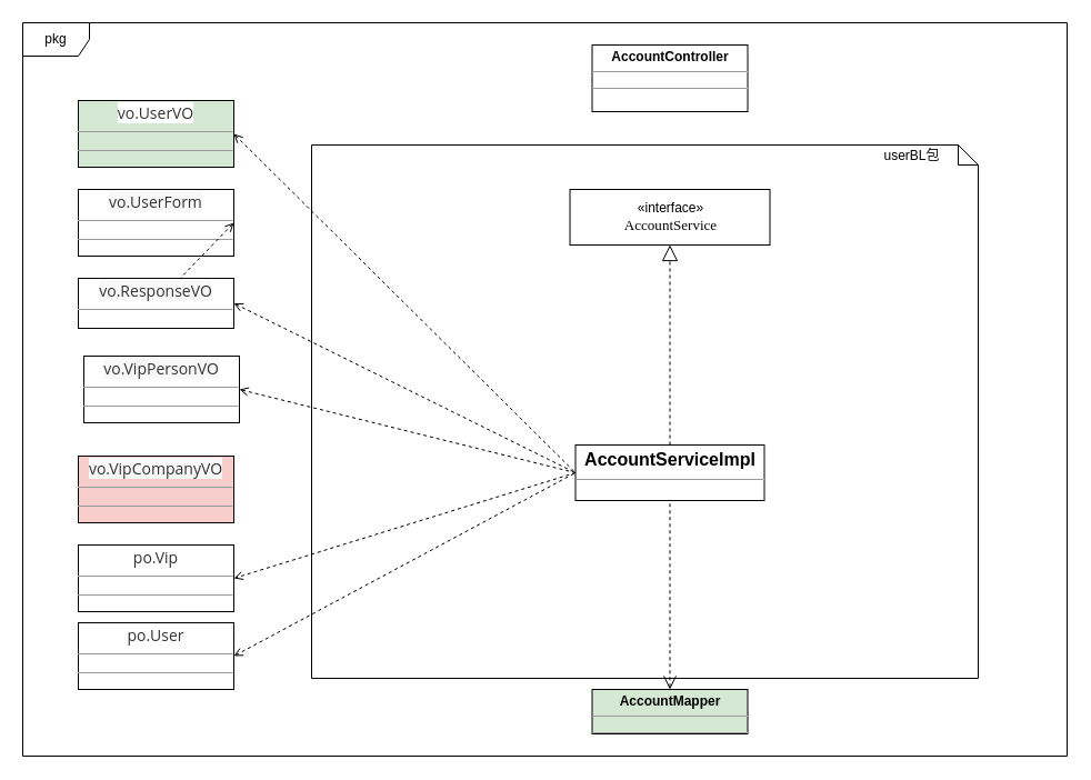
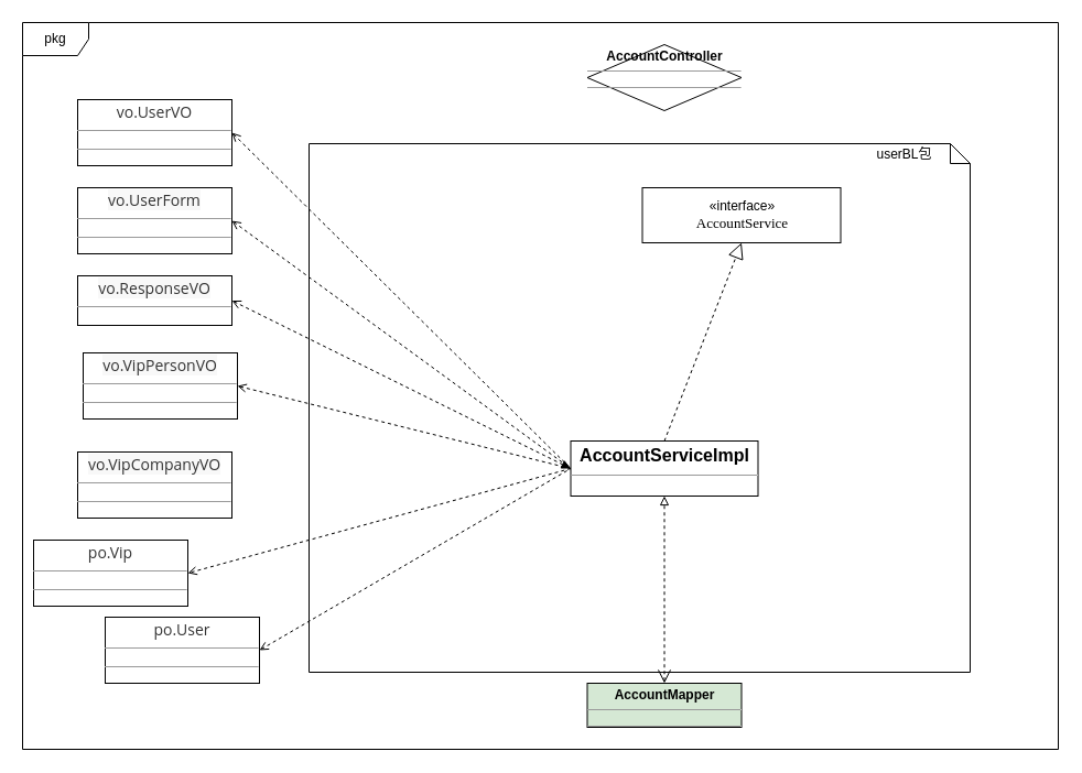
  <mxCell id="0" />
  <mxCell id="1" parent="0" />
  <mxCell id="2" value="pkg" style="shape=umlFrame;whiteSpace=wrap;html=1;" vertex="1" parent="1"><mxGeometry x="20" y="20" width="940" height="660" as="geometry" /></mxCell>
  <mxCell id="3" value="" style="shape=note;whiteSpace=wrap;html=1;size=18;verticalAlign=top;align=left;spacingTop=-6;fontColor=none;" vertex="1" parent="1"><mxGeometry x="280" y="130" width="600" height="480" as="geometry" /></mxCell>
- <mxCell id="4" value="&lt;p style=&quot;margin: 0px ; margin-top: 4px ; text-align: center&quot;&gt;&lt;b&gt;AccountController&lt;/b&gt;&lt;/p&gt;&lt;hr size=&quot;1&quot;&gt;&lt;div style=&quot;height: 2px&quot;&gt;&lt;/div&gt;&lt;hr size=&quot;1&quot;&gt;&lt;div style=&quot;height: 2px&quot;&gt;&lt;/div&gt;" style="verticalAlign=top;align=left;overflow=fill;fontSize=12;fontFamily=Helvetica;html=1;" vertex="1" parent="1"><mxGeometry x="532.5" y="40" width="140" height="60" as="geometry" /></mxCell>
- <mxCell id="5" value="«interface»&lt;br&gt;&lt;font face=&quot;consolas&quot;&gt;&lt;span style=&quot;font-size: 13.067px ; background-color: rgb(255 , 255 , 255)&quot;&gt;AccountService&lt;/span&gt;&lt;/font&gt;" style="html=1;fontColor=none;" vertex="1" parent="1"><mxGeometry x="512.5" y="170" width="180" height="50" as="geometry" /></mxCell>
+ <mxCell id="4" value="&lt;p style=&quot;margin: 0px ; margin-top: 4px ; text-align: center&quot;&gt;&lt;b&gt;AccountController&lt;/b&gt;&lt;/p&gt;&lt;hr size=&quot;1&quot;&gt;&lt;div style=&quot;height: 2px&quot;&gt;&lt;/div&gt;&lt;hr size=&quot;1&quot;&gt;&lt;div style=&quot;height: 2px&quot;&gt;&lt;/div&gt;" style="rhombus;verticalAlign=top;align=left;overflow=fill;fontSize=12;fontFamily=Helvetica;html=1;" vertex="1" parent="1"><mxGeometry x="532.5" y="40" width="140" height="60" as="geometry" /></mxCell>
+ <mxCell id="5" value="«interface»&lt;br&gt;&lt;font face=&quot;consolas&quot;&gt;&lt;span style=&quot;font-size: 13.067px ; background-color: rgb(255 , 255 , 255)&quot;&gt;AccountService&lt;/span&gt;&lt;/font&gt;" style="html=1;fontColor=none;" vertex="1" parent="1"><mxGeometry x="582.5" y="170" width="180" height="50" as="geometry" /></mxCell>
  <mxCell id="6" value="&lt;p style=&quot;margin: 4px 0px 0px ; text-align: center ; font-size: 14px&quot;&gt;&lt;font style=&quot;font-size: 14px&quot;&gt;&lt;span style=&quot;color: rgb(51 , 51 , 51) ; font-family: &amp;#34;open sans&amp;#34; , &amp;#34;clear sans&amp;#34; , &amp;#34;helvetica neue&amp;#34; , &amp;#34;helvetica&amp;#34; , &amp;#34;arial&amp;#34; , sans-serif ; text-align: left ; white-space: pre-wrap ; background-color: rgb(248 , 248 , 248)&quot;&gt;vo.ResponseVO&lt;/span&gt;&lt;br&gt;&lt;/font&gt;&lt;/p&gt;&lt;hr size=&quot;1&quot; style=&quot;font-size: 14px&quot;&gt;&lt;div style=&quot;height: 2px ; font-size: 14px&quot;&gt;&lt;/div&gt;&lt;hr size=&quot;1&quot; style=&quot;font-size: 14px&quot;&gt;&lt;div style=&quot;height: 2px ; font-size: 14px&quot;&gt;&lt;/div&gt;" style="verticalAlign=top;align=left;overflow=fill;fontSize=12;fontFamily=Helvetica;html=1;" vertex="1" parent="1"><mxGeometry x="70" y="250" width="140" height="45" as="geometry" /></mxCell>
  <mxCell id="7" value="&lt;p style=&quot;margin: 4px 0px 0px ; text-align: center ; font-size: 14px&quot;&gt;&lt;font style=&quot;font-size: 14px&quot;&gt;&lt;span style=&quot;color: rgb(51 , 51 , 51) ; font-family: &amp;#34;open sans&amp;#34; , &amp;#34;clear sans&amp;#34; , &amp;#34;helvetica neue&amp;#34; , &amp;#34;helvetica&amp;#34; , &amp;#34;arial&amp;#34; , sans-serif ; text-align: left ; white-space: pre-wrap ; background-color: rgb(248 , 248 , 248)&quot;&gt;vo.UserForm&lt;/span&gt;&lt;br&gt;&lt;/font&gt;&lt;/p&gt;&lt;hr size=&quot;1&quot; style=&quot;font-size: 14px&quot;&gt;&lt;div style=&quot;height: 2px ; font-size: 14px&quot;&gt;&lt;/div&gt;&lt;hr size=&quot;1&quot; style=&quot;font-size: 14px&quot;&gt;&lt;div style=&quot;height: 2px ; font-size: 14px&quot;&gt;&lt;/div&gt;" style="verticalAlign=top;align=left;overflow=fill;fontSize=12;fontFamily=Helvetica;html=1;" vertex="1" parent="1"><mxGeometry x="70" y="170" width="140" height="60" as="geometry" /></mxCell>
- <mxCell id="8" value="&lt;p style=&quot;margin: 4px 0px 0px ; text-align: center ; font-size: 14px&quot;&gt;&lt;font style=&quot;font-size: 14px&quot;&gt;&lt;span style=&quot;color: rgb(51 , 51 , 51) ; font-family: &amp;#34;open sans&amp;#34; , &amp;#34;clear sans&amp;#34; , &amp;#34;helvetica neue&amp;#34; , &amp;#34;helvetica&amp;#34; , &amp;#34;arial&amp;#34; , sans-serif ; text-align: left ; white-space: pre-wrap ; background-color: rgb(255 , 255 , 255)&quot;&gt;vo.UserVO&lt;/span&gt;&lt;br&gt;&lt;/font&gt;&lt;/p&gt;&lt;hr size=&quot;1&quot; style=&quot;font-size: 14px&quot;&gt;&lt;div style=&quot;height: 2px ; font-size: 14px&quot;&gt;&lt;/div&gt;&lt;hr size=&quot;1&quot; style=&quot;font-size: 14px&quot;&gt;&lt;div style=&quot;height: 2px ; font-size: 14px&quot;&gt;&lt;/div&gt;" style="verticalAlign=top;align=left;overflow=fill;fontSize=12;fontFamily=Helvetica;html=1;fillColor=#d5e8d4;" vertex="1" parent="1"><mxGeometry x="70" y="90" width="140" height="60" as="geometry" /></mxCell>
- <mxCell id="9" value="&lt;p style=&quot;margin: 4px 0px 0px ; text-align: center ; font-size: 14px&quot;&gt;&lt;font style=&quot;font-size: 14px&quot;&gt;&lt;span style=&quot;color: rgb(51 , 51 , 51) ; font-family: &amp;#34;open sans&amp;#34; , &amp;#34;clear sans&amp;#34; , &amp;#34;helvetica neue&amp;#34; , &amp;#34;helvetica&amp;#34; , &amp;#34;arial&amp;#34; , sans-serif ; text-align: left ; white-space: pre-wrap ; background-color: rgb(255 , 255 , 255)&quot;&gt;po.User&lt;/span&gt;&lt;br&gt;&lt;/font&gt;&lt;/p&gt;&lt;hr size=&quot;1&quot; style=&quot;font-size: 14px&quot;&gt;&lt;div style=&quot;height: 2px ; font-size: 14px&quot;&gt;&lt;/div&gt;&lt;hr size=&quot;1&quot; style=&quot;font-size: 14px&quot;&gt;&lt;div style=&quot;height: 2px ; font-size: 14px&quot;&gt;&lt;/div&gt;" style="verticalAlign=top;align=left;overflow=fill;fontSize=12;fontFamily=Helvetica;html=1;" vertex="1" parent="1"><mxGeometry x="70" y="560" width="140" height="60" as="geometry" /></mxCell>
+ <mxCell id="8" value="&lt;p style=&quot;margin: 4px 0px 0px ; text-align: center ; font-size: 14px&quot;&gt;&lt;font style=&quot;font-size: 14px&quot;&gt;&lt;span style=&quot;color: rgb(51 , 51 , 51) ; font-family: &amp;#34;open sans&amp;#34; , &amp;#34;clear sans&amp;#34; , &amp;#34;helvetica neue&amp;#34; , &amp;#34;helvetica&amp;#34; , &amp;#34;arial&amp;#34; , sans-serif ; text-align: left ; white-space: pre-wrap ; background-color: rgb(255 , 255 , 255)&quot;&gt;vo.UserVO&lt;/span&gt;&lt;br&gt;&lt;/font&gt;&lt;/p&gt;&lt;hr size=&quot;1&quot; style=&quot;font-size: 14px&quot;&gt;&lt;div style=&quot;height: 2px ; font-size: 14px&quot;&gt;&lt;/div&gt;&lt;hr size=&quot;1&quot; style=&quot;font-size: 14px&quot;&gt;&lt;div style=&quot;height: 2px ; font-size: 14px&quot;&gt;&lt;/div&gt;" style="verticalAlign=top;align=left;overflow=fill;fontSize=12;fontFamily=Helvetica;html=1;" vertex="1" parent="1"><mxGeometry x="70" y="90" width="140" height="60" as="geometry" /></mxCell>
+ <mxCell id="9" value="&lt;p style=&quot;margin: 4px 0px 0px ; text-align: center ; font-size: 14px&quot;&gt;&lt;font style=&quot;font-size: 14px&quot;&gt;&lt;span style=&quot;color: rgb(51 , 51 , 51) ; font-family: &amp;#34;open sans&amp;#34; , &amp;#34;clear sans&amp;#34; , &amp;#34;helvetica neue&amp;#34; , &amp;#34;helvetica&amp;#34; , &amp;#34;arial&amp;#34; , sans-serif ; text-align: left ; white-space: pre-wrap ; background-color: rgb(255 , 255 , 255)&quot;&gt;po.User&lt;/span&gt;&lt;br&gt;&lt;/font&gt;&lt;/p&gt;&lt;hr size=&quot;1&quot; style=&quot;font-size: 14px&quot;&gt;&lt;div style=&quot;height: 2px ; font-size: 14px&quot;&gt;&lt;/div&gt;&lt;hr size=&quot;1&quot; style=&quot;font-size: 14px&quot;&gt;&lt;div style=&quot;height: 2px ; font-size: 14px&quot;&gt;&lt;/div&gt;" style="verticalAlign=top;align=left;overflow=fill;fontSize=12;fontFamily=Helvetica;html=1;" vertex="1" parent="1"><mxGeometry x="95" y="560" width="140" height="60" as="geometry" /></mxCell>
  <mxCell id="10" value="userBL包" style="text;html=1;align=center;verticalAlign=middle;resizable=0;points=[];autosize=1;fontColor=none;" vertex="1" parent="1"><mxGeometry x="785" y="130" width="70" height="20" as="geometry" /></mxCell>
  <mxCell id="11" style="edgeStyle=none;rounded=0;orthogonalLoop=1;jettySize=auto;html=0;exitX=0.75;exitY=1;exitDx=0;exitDy=0;fontColor=none;" edge="1" parent="1"><mxGeometry relative="1" as="geometry"><mxPoint x="450" y="420" as="sourcePoint" /><mxPoint x="450" y="420" as="targetPoint" /></mxGeometry></mxCell>
  <mxCell id="12" style="rounded=0;orthogonalLoop=1;jettySize=auto;html=1;exitX=0;exitY=0.5;exitDx=0;exitDy=0;entryX=1;entryY=0.5;entryDx=0;entryDy=0;dashed=1;startArrow=none;startFill=0;endArrow=open;endFill=0;fontSize=12;" edge="1" parent="1" source="14" target="23"><mxGeometry relative="1" as="geometry" /></mxCell>
  <mxCell id="13" style="edgeStyle=none;rounded=0;orthogonalLoop=1;jettySize=auto;html=1;exitX=0;exitY=0.5;exitDx=0;exitDy=0;entryX=1;entryY=0.5;entryDx=0;entryDy=0;dashed=1;startArrow=none;startFill=0;endArrow=open;endFill=0;fontSize=12;" edge="1" parent="1" source="14" target="22"><mxGeometry relative="1" as="geometry" /></mxCell>
  <mxCell id="14" value="&lt;p style=&quot;margin: 4px 0px 0px ; text-align: center ; font-size: 16px&quot;&gt;&lt;b&gt;&lt;font style=&quot;font-size: 16px&quot;&gt;AccountServiceImpl&lt;/font&gt;&lt;/b&gt;&lt;/p&gt;&lt;hr size=&quot;1&quot; style=&quot;font-size: 16px&quot;&gt;&lt;div style=&quot;height: 2px ; font-size: 16px&quot;&gt;&lt;/div&gt;&lt;hr size=&quot;1&quot; style=&quot;font-size: 16px&quot;&gt;&lt;div style=&quot;height: 2px ; font-size: 16px&quot;&gt;&lt;/div&gt;" style="verticalAlign=top;align=left;overflow=fill;fontSize=12;fontFamily=Helvetica;html=1;" vertex="1" parent="1"><mxGeometry x="517.5" y="400" width="170" height="50" as="geometry" /></mxCell>
  <mxCell id="15" value="&lt;p style=&quot;margin: 0px ; margin-top: 4px ; text-align: center&quot;&gt;&lt;b&gt;AccountMapper&lt;/b&gt;&lt;/p&gt;&lt;hr size=&quot;1&quot;&gt;&lt;div style=&quot;height: 2px&quot;&gt;&lt;/div&gt;&lt;hr size=&quot;1&quot;&gt;&lt;div style=&quot;height: 2px&quot;&gt;&lt;/div&gt;" style="verticalAlign=top;align=left;overflow=fill;fontSize=12;fontFamily=Helvetica;html=1;fillColor=#d5e8d4;" vertex="1" parent="1"><mxGeometry x="532.5" y="620" width="140" height="40" as="geometry" /></mxCell>
  <mxCell id="16" value="" style="endArrow=block;dashed=1;html=1;entryX=0.5;entryY=1;entryDx=0;entryDy=0;exitX=0.5;exitY=0;exitDx=0;exitDy=0;startArrow=none;startFill=0;endFill=0;strokeWidth=1;strokeColor=#000000;startSize=6;endSize=12;" edge="1" parent="1" source="14" target="5"><mxGeometry width="50" height="50" relative="1" as="geometry"><mxPoint x="440" y="430" as="sourcePoint" /><mxPoint x="490" y="380" as="targetPoint" /></mxGeometry></mxCell>
- <mxCell id="17" value="" style="endArrow=none;dashed=1;html=1;strokeColor=#000000;strokeWidth=1;exitX=0.5;exitY=0;exitDx=0;exitDy=0;entryX=0.5;entryY=1;entryDx=0;entryDy=0;endFill=0;startArrow=open;startFill=0;endSize=6;startSize=10;" edge="1" parent="1" source="15" target="14"><mxGeometry width="50" height="50" relative="1" as="geometry"><mxPoint x="440" y="430" as="sourcePoint" /><mxPoint x="490" y="380" as="targetPoint" /></mxGeometry></mxCell>
+ <mxCell id="17" value="" style="endArrow=block;dashed=1;html=1;strokeColor=#000000;strokeWidth=1;exitX=0.5;exitY=0;exitDx=0;exitDy=0;entryX=0.5;entryY=1;entryDx=0;entryDy=0;endFill=0;startArrow=open;startFill=0;endSize=6;startSize=10;" edge="1" parent="1" source="15" target="14"><mxGeometry width="50" height="50" relative="1" as="geometry"><mxPoint x="440" y="430" as="sourcePoint" /><mxPoint x="490" y="380" as="targetPoint" /></mxGeometry></mxCell>
  <mxCell id="18" value="" style="endArrow=none;dashed=1;html=1;strokeColor=#000000;strokeWidth=1;exitX=1;exitY=0.5;exitDx=0;exitDy=0;entryX=0;entryY=0.5;entryDx=0;entryDy=0;startArrow=open;startFill=0;" edge="1" parent="1" source="8" target="14"><mxGeometry width="50" height="50" relative="1" as="geometry"><mxPoint x="440" y="430" as="sourcePoint" /><mxPoint x="490" y="380" as="targetPoint" /></mxGeometry></mxCell>
  <mxCell id="19" value="" style="endArrow=none;dashed=1;html=1;strokeColor=#000000;strokeWidth=1;exitX=1;exitY=0.5;exitDx=0;exitDy=0;entryX=0;entryY=0.5;entryDx=0;entryDy=0;startArrow=open;startFill=0;" edge="1" parent="1" source="9" target="14"><mxGeometry width="50" height="50" relative="1" as="geometry"><mxPoint x="440" y="430" as="sourcePoint" /><mxPoint x="490" y="380" as="targetPoint" /></mxGeometry></mxCell>
- <mxCell id="20" value="" style="endArrow=none;dashed=1;html=1;strokeColor=#000000;strokeWidth=1;exitX=1;exitY=0.5;exitDx=0;exitDy=0;startArrow=open;startFill=0;" edge="1" parent="1" source="7" target="6"><mxGeometry width="50" height="50" relative="1" as="geometry"><mxPoint x="220" y="150" as="sourcePoint" /><mxPoint x="415" y="435" as="targetPoint" /></mxGeometry></mxCell>
- <mxCell id="21" value="" style="endArrow=none;dashed=1;html=1;strokeColor=#000000;strokeWidth=1;exitX=1;exitY=0.5;exitDx=0;exitDy=0;startArrow=open;startFill=0;entryX=0;entryY=0.5;entryDx=0;entryDy=0;" edge="1" parent="1" source="6" target="14"><mxGeometry width="50" height="50" relative="1" as="geometry"><mxPoint x="230" y="160" as="sourcePoint" /><mxPoint x="400" y="420" as="targetPoint" /></mxGeometry></mxCell>
- <mxCell id="22" value="&lt;p style=&quot;margin: 4px 0px 0px ; text-align: center ; font-size: 14px&quot;&gt;&lt;font style=&quot;font-size: 14px&quot;&gt;&lt;span style=&quot;color: rgb(51 , 51 , 51) ; font-family: &amp;#34;open sans&amp;#34; , &amp;#34;clear sans&amp;#34; , &amp;#34;helvetica neue&amp;#34; , &amp;#34;helvetica&amp;#34; , &amp;#34;arial&amp;#34; , sans-serif ; text-align: left ; white-space: pre-wrap ; background-color: rgb(255 , 255 , 255)&quot;&gt;po.Vip&lt;/span&gt;&lt;br&gt;&lt;/font&gt;&lt;/p&gt;&lt;hr size=&quot;1&quot; style=&quot;font-size: 14px&quot;&gt;&lt;div style=&quot;height: 2px ; font-size: 14px&quot;&gt;&lt;/div&gt;&lt;hr size=&quot;1&quot; style=&quot;font-size: 14px&quot;&gt;&lt;div style=&quot;height: 2px ; font-size: 14px&quot;&gt;&lt;/div&gt;" style="verticalAlign=top;align=left;overflow=fill;fontSize=12;fontFamily=Helvetica;html=1;" vertex="1" parent="1"><mxGeometry x="70" y="490" width="140" height="60" as="geometry" /></mxCell>
+ <mxCell id="20" value="" style="endArrow=none;dashed=1;html=1;strokeColor=#000000;strokeWidth=1;exitX=1;exitY=0.5;exitDx=0;exitDy=0;entryX=0;entryY=0.5;entryDx=0;entryDy=0;startArrow=open;startFill=0;" edge="1" parent="1" source="7" target="14"><mxGeometry width="50" height="50" relative="1" as="geometry"><mxPoint x="220" y="150" as="sourcePoint" /><mxPoint x="415" y="435" as="targetPoint" /></mxGeometry></mxCell>
+ <mxCell id="21" value="" style="endArrow=block;dashed=1;html=1;strokeColor=#000000;strokeWidth=1;exitX=1;exitY=0.5;exitDx=0;exitDy=0;startArrow=open;startFill=0;entryX=0;entryY=0.5;entryDx=0;entryDy=0;" edge="1" parent="1" source="6" target="14"><mxGeometry width="50" height="50" relative="1" as="geometry"><mxPoint x="230" y="160" as="sourcePoint" /><mxPoint x="400" y="420" as="targetPoint" /></mxGeometry></mxCell>
+ <mxCell id="22" value="&lt;p style=&quot;margin: 4px 0px 0px ; text-align: center ; font-size: 14px&quot;&gt;&lt;font style=&quot;font-size: 14px&quot;&gt;&lt;span style=&quot;color: rgb(51 , 51 , 51) ; font-family: &amp;#34;open sans&amp;#34; , &amp;#34;clear sans&amp;#34; , &amp;#34;helvetica neue&amp;#34; , &amp;#34;helvetica&amp;#34; , &amp;#34;arial&amp;#34; , sans-serif ; text-align: left ; white-space: pre-wrap ; background-color: rgb(255 , 255 , 255)&quot;&gt;po.Vip&lt;/span&gt;&lt;br&gt;&lt;/font&gt;&lt;/p&gt;&lt;hr size=&quot;1&quot; style=&quot;font-size: 14px&quot;&gt;&lt;div style=&quot;height: 2px ; font-size: 14px&quot;&gt;&lt;/div&gt;&lt;hr size=&quot;1&quot; style=&quot;font-size: 14px&quot;&gt;&lt;div style=&quot;height: 2px ; font-size: 14px&quot;&gt;&lt;/div&gt;" style="verticalAlign=top;align=left;overflow=fill;fontSize=12;fontFamily=Helvetica;html=1;" vertex="1" parent="1"><mxGeometry x="30" y="490" width="140" height="60" as="geometry" /></mxCell>
  <mxCell id="23" value="&lt;p style=&quot;margin: 4px 0px 0px ; text-align: center ; font-size: 14px&quot;&gt;&lt;font style=&quot;font-size: 14px&quot;&gt;&lt;span style=&quot;color: rgb(51 , 51 , 51) ; font-family: &amp;#34;open sans&amp;#34; , &amp;#34;clear sans&amp;#34; , &amp;#34;helvetica neue&amp;#34; , &amp;#34;helvetica&amp;#34; , &amp;#34;arial&amp;#34; , sans-serif ; text-align: left ; white-space: pre-wrap ; background-color: rgb(248 , 248 , 248)&quot;&gt;vo.VipPersonVO&lt;/span&gt;&lt;br&gt;&lt;/font&gt;&lt;/p&gt;&lt;hr size=&quot;1&quot; style=&quot;font-size: 14px&quot;&gt;&lt;div style=&quot;height: 2px ; font-size: 14px&quot;&gt;&lt;/div&gt;&lt;hr size=&quot;1&quot; style=&quot;font-size: 14px&quot;&gt;&lt;div style=&quot;height: 2px ; font-size: 14px&quot;&gt;&lt;/div&gt;" style="verticalAlign=top;align=left;overflow=fill;fontSize=12;fontFamily=Helvetica;html=1;" vertex="1" parent="1"><mxGeometry x="75" y="320" width="140" height="60" as="geometry" /></mxCell>
- <mxCell id="24" value="&lt;p style=&quot;margin: 4px 0px 0px ; text-align: center ; font-size: 14px&quot;&gt;&lt;font style=&quot;font-size: 14px&quot;&gt;&lt;span style=&quot;color: rgb(51 , 51 , 51) ; font-family: &amp;#34;open sans&amp;#34; , &amp;#34;clear sans&amp;#34; , &amp;#34;helvetica neue&amp;#34; , &amp;#34;helvetica&amp;#34; , &amp;#34;arial&amp;#34; , sans-serif ; text-align: left ; white-space: pre-wrap ; background-color: rgb(248 , 248 , 248)&quot;&gt;vo.VipCompanyVO&lt;/span&gt;&lt;br&gt;&lt;/font&gt;&lt;/p&gt;&lt;hr size=&quot;1&quot; style=&quot;font-size: 14px&quot;&gt;&lt;div style=&quot;height: 2px ; font-size: 14px&quot;&gt;&lt;/div&gt;&lt;hr size=&quot;1&quot; style=&quot;font-size: 14px&quot;&gt;&lt;div style=&quot;height: 2px ; font-size: 14px&quot;&gt;&lt;/div&gt;" style="verticalAlign=top;align=left;overflow=fill;fontSize=12;fontFamily=Helvetica;html=1;fillColor=#f8cecc;" vertex="1" parent="1"><mxGeometry x="70" y="410" width="140" height="60" as="geometry" /></mxCell>
+ <mxCell id="24" value="&lt;p style=&quot;margin: 4px 0px 0px ; text-align: center ; font-size: 14px&quot;&gt;&lt;font style=&quot;font-size: 14px&quot;&gt;&lt;span style=&quot;color: rgb(51 , 51 , 51) ; font-family: &amp;#34;open sans&amp;#34; , &amp;#34;clear sans&amp;#34; , &amp;#34;helvetica neue&amp;#34; , &amp;#34;helvetica&amp;#34; , &amp;#34;arial&amp;#34; , sans-serif ; text-align: left ; white-space: pre-wrap ; background-color: rgb(248 , 248 , 248)&quot;&gt;vo.VipCompanyVO&lt;/span&gt;&lt;br&gt;&lt;/font&gt;&lt;/p&gt;&lt;hr size=&quot;1&quot; style=&quot;font-size: 14px&quot;&gt;&lt;div style=&quot;height: 2px ; font-size: 14px&quot;&gt;&lt;/div&gt;&lt;hr size=&quot;1&quot; style=&quot;font-size: 14px&quot;&gt;&lt;div style=&quot;height: 2px ; font-size: 14px&quot;&gt;&lt;/div&gt;" style="verticalAlign=top;align=left;overflow=fill;fontSize=12;fontFamily=Helvetica;html=1;" vertex="1" parent="1"><mxGeometry x="70" y="410" width="140" height="60" as="geometry" /></mxCell>
